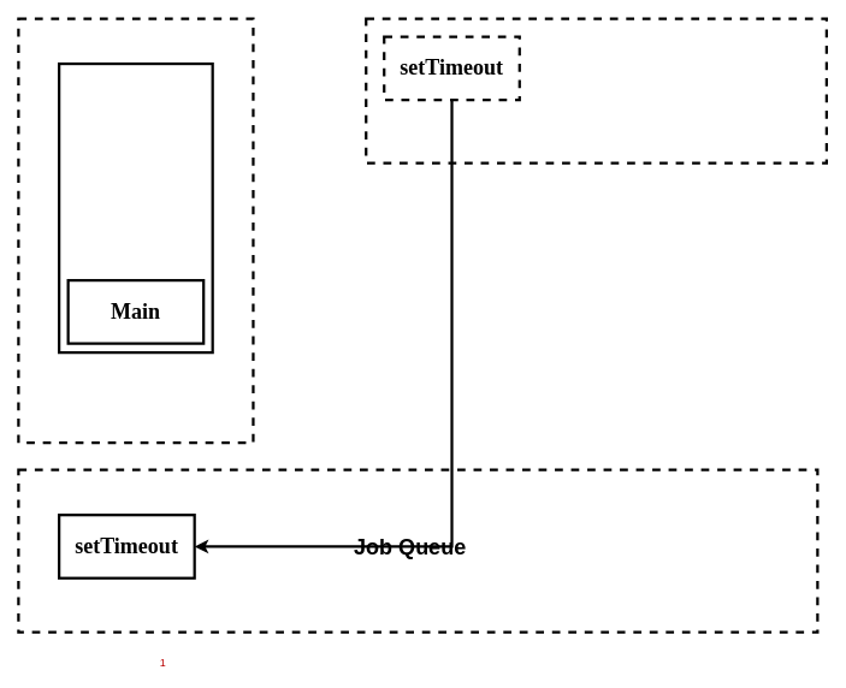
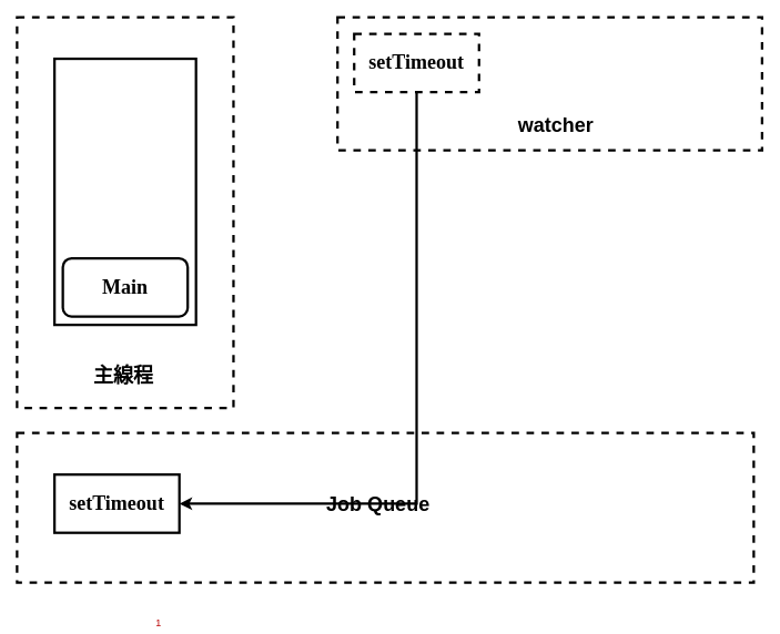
  <mxCell id="0" />
  <mxCell id="1" parent="0" />
  <mxCell id="2" value="" style="rounded=0;whiteSpace=wrap;html=1;strokeWidth=3;fillColor=none;dashed=1;" parent="1" vertex="1"><mxGeometry x="20" y="20" width="260" height="470" as="geometry" /></mxCell>
  <mxCell id="3" value="" style="rounded=0;whiteSpace=wrap;html=1;strokeWidth=3;fillColor=none;" parent="1" vertex="1"><mxGeometry x="65" y="70" width="170" height="320" as="geometry" /></mxCell>
- <mxCell id="4" value="Main" style="rounded=0;whiteSpace=wrap;html=1;fontFamily=微軟正黑體;fontSize=24;fontStyle=1;strokeWidth=3;shadow=0;glass=0;comic=0;" parent="1" vertex="1"><mxGeometry x="75" y="310" width="150" height="70" as="geometry" /></mxCell>
+ <mxCell id="4" value="Main" style="whiteSpace=wrap;html=1;fontFamily=微軟正黑體;fontSize=24;fontStyle=1;strokeWidth=3;shadow=0;glass=0;comic=0;rounded=1;" parent="1" vertex="1"><mxGeometry x="75" y="310" width="150" height="70" as="geometry" /></mxCell>
+ <mxCell id="5" value="&lt;div style=&quot;text-align: center&quot;&gt;&lt;span style=&quot;font-size: 24px&quot;&gt;&lt;b&gt;主線程&lt;/b&gt;&lt;/span&gt;&lt;/div&gt;" style="text;whiteSpace=wrap;html=1;" parent="1" vertex="1"><mxGeometry x="110" y="430" width="80" height="30" as="geometry" /></mxCell>
  <mxCell id="6" value="" style="rounded=0;whiteSpace=wrap;html=1;strokeWidth=3;fillColor=none;dashed=1;" parent="1" vertex="1"><mxGeometry x="405" y="20" width="510" height="160" as="geometry" /></mxCell>
  <mxCell id="7" style="edgeStyle=orthogonalEdgeStyle;rounded=0;orthogonalLoop=1;jettySize=auto;html=1;exitX=0.5;exitY=1;exitDx=0;exitDy=0;entryX=1;entryY=0.5;entryDx=0;entryDy=0;strokeWidth=3;" edge="1" parent="1" source="8" target="12"><mxGeometry relative="1" as="geometry" /></mxCell>
  <mxCell id="8" value="setTimeout" style="rounded=0;whiteSpace=wrap;html=1;fontFamily=微軟正黑體;fontSize=24;fontStyle=1;strokeWidth=3;shadow=0;glass=0;comic=0;dashed=1;" parent="1" vertex="1"><mxGeometry x="425" y="40" width="150" height="70" as="geometry" /></mxCell>
+ <mxCell id="9" value="&lt;div style=&quot;text-align: center&quot;&gt;&lt;span style=&quot;font-size: 24px&quot;&gt;&lt;b&gt;watcher&lt;/b&gt;&lt;/span&gt;&lt;/div&gt;" style="text;whiteSpace=wrap;html=1;" parent="1" vertex="1"><mxGeometry x="620" y="130" width="80" height="30" as="geometry" /></mxCell>
  <mxCell id="10" value="" style="rounded=0;whiteSpace=wrap;html=1;strokeWidth=3;fillColor=none;dashed=1;" parent="1" vertex="1"><mxGeometry x="20" y="520" width="885" height="180" as="geometry" /></mxCell>
  <mxCell id="11" value="&lt;div style=&quot;text-align: center&quot;&gt;&lt;span style=&quot;font-size: 24px&quot;&gt;&lt;b&gt;Job Queue&lt;/b&gt;&lt;/span&gt;&lt;/div&gt;" style="text;whiteSpace=wrap;html=1;" parent="1" vertex="1"><mxGeometry x="390" y="585" width="145" height="30" as="geometry" /></mxCell>
  <mxCell id="12" value="setTimeout" style="rounded=0;whiteSpace=wrap;html=1;fontFamily=微軟正黑體;fontSize=24;fontStyle=1;strokeWidth=3;shadow=0;glass=0;comic=0;" vertex="1" parent="1"><mxGeometry x="65" y="570" width="150" height="70" as="geometry" /></mxCell>
- <mxCell id="13" value="&lt;font color=&quot;rgba(0, 0, 0, 0)&quot;&gt;1&lt;/font&gt;" style="text;whiteSpace=wrap;html=1;" vertex="1" parent="1"><mxGeometry x="175" y="720" width="550" height="20" as="geometry" /></mxCell>
+ <mxCell id="13" value="&lt;font color=&quot;rgba(0, 0, 0, 0)&quot;&gt;1&lt;/font&gt;" style="text;whiteSpace=wrap;html=1;" vertex="1" parent="1"><mxGeometry x="185" y="735" width="550" height="20" as="geometry" /></mxCell>
